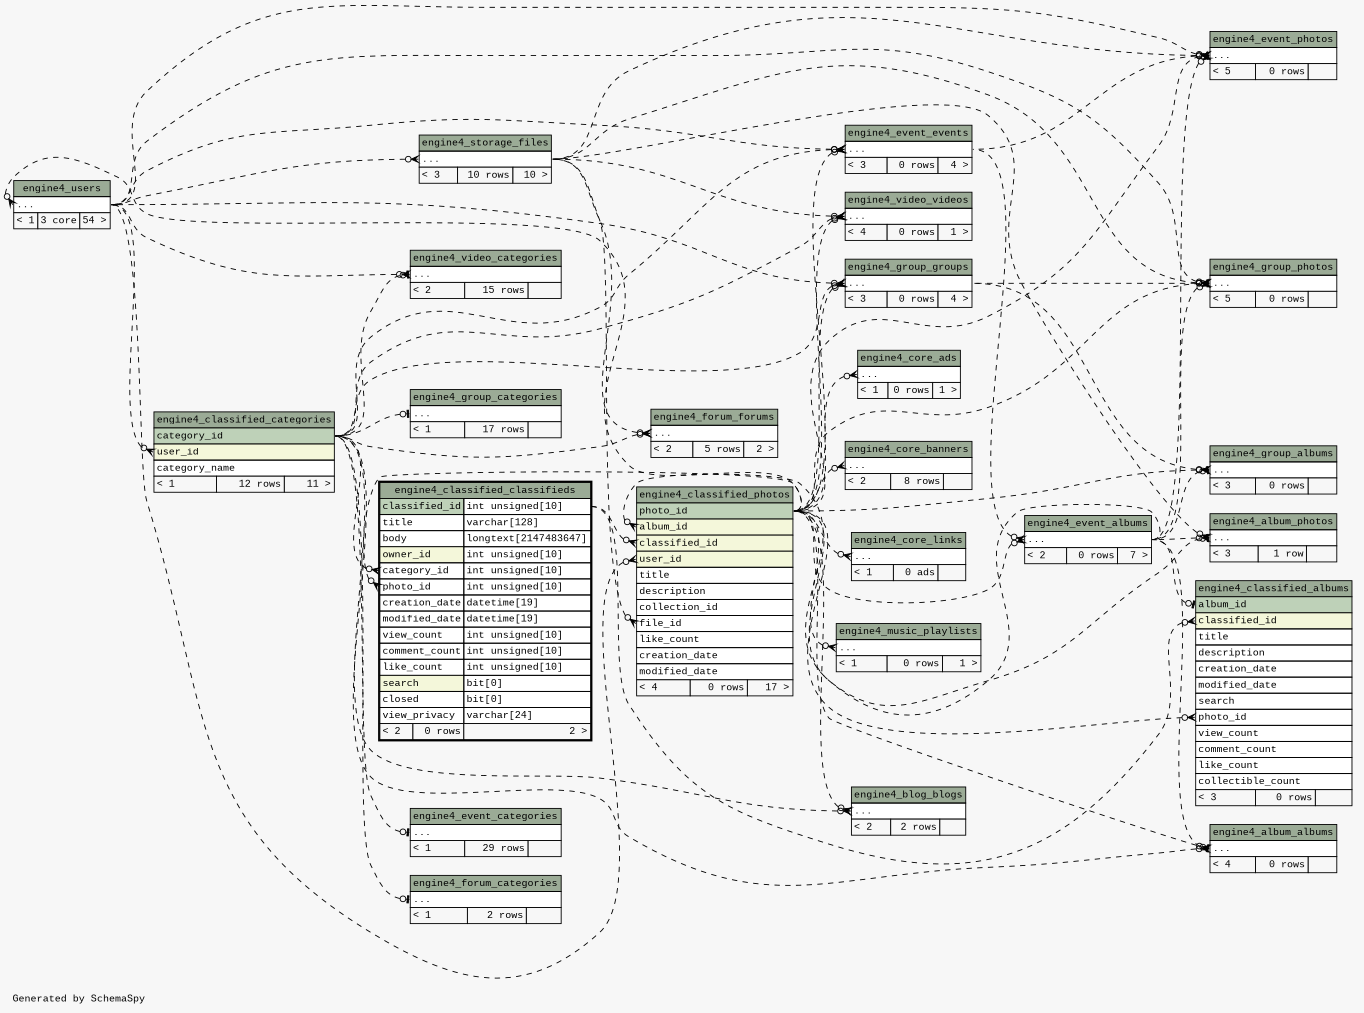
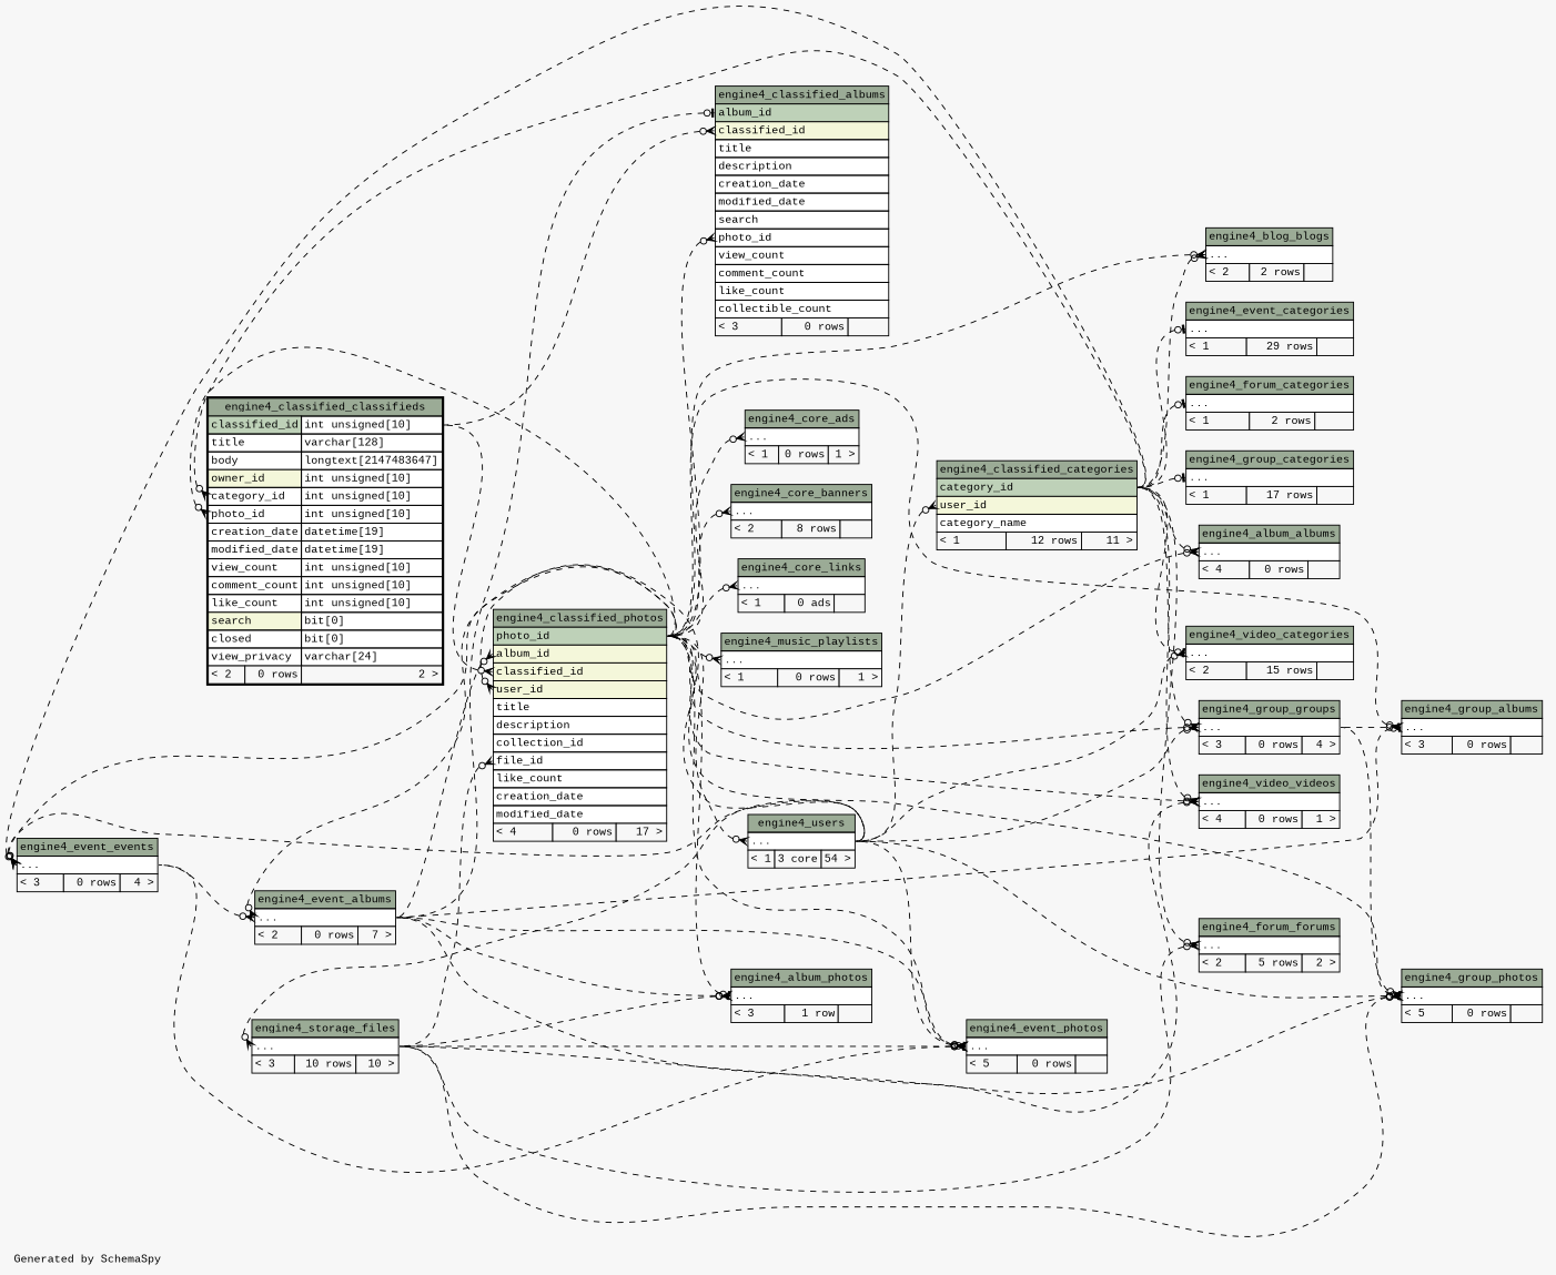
  digraph {
    bgcolor="#f7f7f7"
    fontname="Liberation Mono"
    fontsize=11
    label="\nGenerated by SchemaSpy"
    labeljust=l
    nodesep=0.18
    rankdir=RL
    ranksep=0.46
    node [fontname="Liberation Mono" fontsize=11 shape=plaintext]
    edge [arrowhead=none arrowsize=0.8 arrowtail=crowodot dir=back fontname="Liberation Mono" headport="elipses:e" style=dashed tailport="elipses:w"]
    n1 [label=<     <TABLE BORDER="0" CELLBORDER="1" CELLSPACING="0" BGCOLOR="#ffffff">       <TR><TD COLSPAN="3" BGCOLOR="#9bab96" ALIGN="CENTER">engine4_album_albums</TD></TR>       <TR><TD PORT="elipses" COLSPAN="3" ALIGN="LEFT">...</TD></TR>       <TR><TD ALIGN="LEFT" BGCOLOR="#f7f7f7">&lt; 4</TD><TD ALIGN="RIGHT" BGCOLOR="#f7f7f7">0 rows</TD><TD ALIGN="RIGHT" BGCOLOR="#f7f7f7">  </TD></TR>     </TABLE>>]
    n2 [label=<     <TABLE BORDER="0" CELLBORDER="1" CELLSPACING="0" BGCOLOR="#ffffff">       <TR><TD COLSPAN="3" BGCOLOR="#9bab96" ALIGN="CENTER">engine4_event_albums</TD></TR>       <TR><TD PORT="elipses" COLSPAN="3" ALIGN="LEFT">...</TD></TR>       <TR><TD ALIGN="LEFT" BGCOLOR="#f7f7f7">&lt; 2</TD><TD ALIGN="RIGHT" BGCOLOR="#f7f7f7">0 rows</TD><TD ALIGN="RIGHT" BGCOLOR="#f7f7f7">7 &gt;</TD></TR>     </TABLE>>]
    n3 [label=<     <TABLE BORDER="0" CELLBORDER="1" CELLSPACING="0" BGCOLOR="#ffffff">       <TR><TD COLSPAN="3" BGCOLOR="#9bab96" ALIGN="CENTER">engine4_classified_categories</TD></TR>       <TR><TD PORT="category_id" COLSPAN="3" BGCOLOR="#bed1b8" ALIGN="LEFT">category_id</TD></TR>       <TR><TD PORT="user_id" COLSPAN="3" BGCOLOR="#f4f7da" ALIGN="LEFT">user_id</TD></TR>       <TR><TD PORT="category_name" COLSPAN="3" ALIGN="LEFT">category_name</TD></TR>       <TR><TD ALIGN="LEFT" BGCOLOR="#f7f7f7">&lt; 1</TD><TD ALIGN="RIGHT" BGCOLOR="#f7f7f7">12 rows</TD><TD ALIGN="RIGHT" BGCOLOR="#f7f7f7">11 &gt;</TD></TR>     </TABLE>>]
    n4 [label=<     <TABLE BORDER="0" CELLBORDER="1" CELLSPACING="0" BGCOLOR="#ffffff">       <TR><TD COLSPAN="3" BGCOLOR="#9bab96" ALIGN="CENTER">engine4_classified_photos</TD></TR>       <TR><TD PORT="photo_id" COLSPAN="3" BGCOLOR="#bed1b8" ALIGN="LEFT">photo_id</TD></TR>       <TR><TD PORT="album_id" COLSPAN="3" BGCOLOR="#f4f7da" ALIGN="LEFT">album_id</TD></TR>       <TR><TD PORT="classified_id" COLSPAN="3" BGCOLOR="#f4f7da" ALIGN="LEFT">classified_id</TD></TR>       <TR><TD PORT="user_id" COLSPAN="3" BGCOLOR="#f4f7da" ALIGN="LEFT">user_id</TD></TR>       <TR><TD PORT="title" COLSPAN="3" ALIGN="LEFT">title</TD></TR>       <TR><TD PORT="description" COLSPAN="3" ALIGN="LEFT">description</TD></TR>       <TR><TD PORT="collection_id" COLSPAN="3" ALIGN="LEFT">collection_id</TD></TR>       <TR><TD PORT="file_id" COLSPAN="3" ALIGN="LEFT">file_id</TD></TR>       <TR><TD PORT="like_count" COLSPAN="3" ALIGN="LEFT">like_count</TD></TR>       <TR><TD PORT="creation_date" COLSPAN="3" ALIGN="LEFT">creation_date</TD></TR>       <TR><TD PORT="modified_date" COLSPAN="3" ALIGN="LEFT">modified_date</TD></TR>       <TR><TD ALIGN="LEFT" BGCOLOR="#f7f7f7">&lt; 4</TD><TD ALIGN="RIGHT" BGCOLOR="#f7f7f7">0 rows</TD><TD ALIGN="RIGHT" BGCOLOR="#f7f7f7">17 &gt;</TD></TR>     </TABLE>>]
    n5 [label=<     <TABLE BORDER="0" CELLBORDER="1" CELLSPACING="0" BGCOLOR="#ffffff">       <TR><TD COLSPAN="3" BGCOLOR="#9bab96" ALIGN="CENTER">engine4_event_events</TD></TR>       <TR><TD PORT="elipses" COLSPAN="3" ALIGN="LEFT">...</TD></TR>       <TR><TD ALIGN="LEFT" BGCOLOR="#f7f7f7">&lt; 3</TD><TD ALIGN="RIGHT" BGCOLOR="#f7f7f7">0 rows</TD><TD ALIGN="RIGHT" BGCOLOR="#f7f7f7">4 &gt;</TD></TR>     </TABLE>>]
    n6 [label=<     <TABLE BORDER="0" CELLBORDER="1" CELLSPACING="0" BGCOLOR="#ffffff">       <TR><TD COLSPAN="3" BGCOLOR="#9bab96" ALIGN="CENTER">engine4_users</TD></TR>       <TR><TD PORT="elipses" COLSPAN="3" ALIGN="LEFT">...</TD></TR>       <TR><TD ALIGN="LEFT" BGCOLOR="#f7f7f7">&lt; 1</TD><TD ALIGN="RIGHT" BGCOLOR="#f7f7f7">3 core</TD><TD ALIGN="RIGHT" BGCOLOR="#f7f7f7">54 &gt;</TD></TR>     </TABLE>>]
    n7 [label=<     <TABLE BORDER="0" CELLBORDER="1" CELLSPACING="0" BGCOLOR="#ffffff">       <TR><TD COLSPAN="3" BGCOLOR="#9bab96" ALIGN="CENTER">engine4_storage_files</TD></TR>       <TR><TD PORT="elipses" COLSPAN="3" ALIGN="LEFT">...</TD></TR>       <TR><TD ALIGN="LEFT" BGCOLOR="#f7f7f7">&lt; 3</TD><TD ALIGN="RIGHT" BGCOLOR="#f7f7f7">10 rows</TD><TD ALIGN="RIGHT" BGCOLOR="#f7f7f7">10 &gt;</TD></TR>     </TABLE>>]
    n8 [label=<     <TABLE BORDER="2" CELLBORDER="1" CELLSPACING="0" BGCOLOR="#ffffff">       <TR><TD COLSPAN="3" BGCOLOR="#9bab96" ALIGN="CENTER">engine4_classified_classifieds</TD></TR>       <TR><TD PORT="classified_id" COLSPAN="2" BGCOLOR="#bed1b8" ALIGN="LEFT">classified_id</TD><TD PORT="classified_id.type" ALIGN="LEFT">int unsigned[10]</TD></TR>       <TR><TD PORT="title" COLSPAN="2" ALIGN="LEFT">title</TD><TD PORT="title.type" ALIGN="LEFT">varchar[128]</TD></TR>       <TR><TD PORT="body" COLSPAN="2" ALIGN="LEFT">body</TD><TD PORT="body.type" ALIGN="LEFT">longtext[2147483647]</TD></TR>       <TR><TD PORT="owner_id" COLSPAN="2" BGCOLOR="#f4f7da" ALIGN="LEFT">owner_id</TD><TD PORT="owner_id.type" ALIGN="LEFT">int unsigned[10]</TD></TR>       <TR><TD PORT="category_id" COLSPAN="2" ALIGN="LEFT">category_id</TD><TD PORT="category_id.type" ALIGN="LEFT">int unsigned[10]</TD></TR>       <TR><TD PORT="photo_id" COLSPAN="2" ALIGN="LEFT">photo_id</TD><TD PORT="photo_id.type" ALIGN="LEFT">int unsigned[10]</TD></TR>       <TR><TD PORT="creation_date" COLSPAN="2" ALIGN="LEFT">creation_date</TD><TD PORT="creation_date.type" ALIGN="LEFT">datetime[19]</TD></TR>       <TR><TD PORT="modified_date" COLSPAN="2" ALIGN="LEFT">modified_date</TD><TD PORT="modified_date.type" ALIGN="LEFT">datetime[19]</TD></TR>       <TR><TD PORT="view_count" COLSPAN="2" ALIGN="LEFT">view_count</TD><TD PORT="view_count.type" ALIGN="LEFT">int unsigned[10]</TD></TR>       <TR><TD PORT="comment_count" COLSPAN="2" ALIGN="LEFT">comment_count</TD><TD PORT="comment_count.type" ALIGN="LEFT">int unsigned[10]</TD></TR>       <TR><TD PORT="like_count" COLSPAN="2" ALIGN="LEFT">like_count</TD><TD PORT="like_count.type" ALIGN="LEFT">int unsigned[10]</TD></TR>       <TR><TD PORT="search" COLSPAN="2" BGCOLOR="#f4f7da" ALIGN="LEFT">search</TD><TD PORT="search.type" ALIGN="LEFT">bit[0]</TD></TR>       <TR><TD PORT="closed" COLSPAN="2" ALIGN="LEFT">closed</TD><TD PORT="closed.type" ALIGN="LEFT">bit[0]</TD></TR>       <TR><TD PORT="view_privacy" COLSPAN="2" ALIGN="LEFT">view_privacy</TD><TD PORT="view_privacy.type" ALIGN="LEFT">varchar[24]</TD></TR>       <TR><TD ALIGN="LEFT" BGCOLOR="#f7f7f7">&lt; 2</TD><TD ALIGN="RIGHT" BGCOLOR="#f7f7f7">0 rows</TD><TD ALIGN="RIGHT" BGCOLOR="#f7f7f7">2 &gt;</TD></TR>     </TABLE>>]
    n9 [label=<     <TABLE BORDER="0" CELLBORDER="1" CELLSPACING="0" BGCOLOR="#ffffff">       <TR><TD COLSPAN="3" BGCOLOR="#9bab96" ALIGN="CENTER">engine4_album_photos</TD></TR>       <TR><TD PORT="elipses" COLSPAN="3" ALIGN="LEFT">...</TD></TR>       <TR><TD ALIGN="LEFT" BGCOLOR="#f7f7f7">&lt; 3</TD><TD ALIGN="RIGHT" BGCOLOR="#f7f7f7">1 row</TD><TD ALIGN="RIGHT" BGCOLOR="#f7f7f7">  </TD></TR>     </TABLE>>]
    n10 [label=<     <TABLE BORDER="0" CELLBORDER="1" CELLSPACING="0" BGCOLOR="#ffffff">       <TR><TD COLSPAN="3" BGCOLOR="#9bab96" ALIGN="CENTER">engine4_blog_blogs</TD></TR>       <TR><TD PORT="elipses" COLSPAN="3" ALIGN="LEFT">...</TD></TR>       <TR><TD ALIGN="LEFT" BGCOLOR="#f7f7f7">&lt; 2</TD><TD ALIGN="RIGHT" BGCOLOR="#f7f7f7">2 rows</TD><TD ALIGN="RIGHT" BGCOLOR="#f7f7f7">  </TD></TR>     </TABLE>>]
    n11 [label=<     <TABLE BORDER="0" CELLBORDER="1" CELLSPACING="0" BGCOLOR="#ffffff">       <TR><TD COLSPAN="3" BGCOLOR="#9bab96" ALIGN="CENTER">engine4_classified_albums</TD></TR>       <TR><TD PORT="album_id" COLSPAN="3" BGCOLOR="#bed1b8" ALIGN="LEFT">album_id</TD></TR>       <TR><TD PORT="classified_id" COLSPAN="3" BGCOLOR="#f4f7da" ALIGN="LEFT">classified_id</TD></TR>       <TR><TD PORT="title" COLSPAN="3" ALIGN="LEFT">title</TD></TR>       <TR><TD PORT="description" COLSPAN="3" ALIGN="LEFT">description</TD></TR>       <TR><TD PORT="creation_date" COLSPAN="3" ALIGN="LEFT">creation_date</TD></TR>       <TR><TD PORT="modified_date" COLSPAN="3" ALIGN="LEFT">modified_date</TD></TR>       <TR><TD PORT="search" COLSPAN="3" ALIGN="LEFT">search</TD></TR>       <TR><TD PORT="photo_id" COLSPAN="3" ALIGN="LEFT">photo_id</TD></TR>       <TR><TD PORT="view_count" COLSPAN="3" ALIGN="LEFT">view_count</TD></TR>       <TR><TD PORT="comment_count" COLSPAN="3" ALIGN="LEFT">comment_count</TD></TR>       <TR><TD PORT="like_count" COLSPAN="3" ALIGN="LEFT">like_count</TD></TR>       <TR><TD PORT="collectible_count" COLSPAN="3" ALIGN="LEFT">collectible_count</TD></TR>       <TR><TD ALIGN="LEFT" BGCOLOR="#f7f7f7">&lt; 3</TD><TD ALIGN="RIGHT" BGCOLOR="#f7f7f7">0 rows</TD><TD ALIGN="RIGHT" BGCOLOR="#f7f7f7">  </TD></TR>     </TABLE>>]
    n12 [label=<     <TABLE BORDER="0" CELLBORDER="1" CELLSPACING="0" BGCOLOR="#ffffff">       <TR><TD COLSPAN="3" BGCOLOR="#9bab96" ALIGN="CENTER">engine4_core_ads</TD></TR>       <TR><TD PORT="elipses" COLSPAN="3" ALIGN="LEFT">...</TD></TR>       <TR><TD ALIGN="LEFT" BGCOLOR="#f7f7f7">&lt; 1</TD><TD ALIGN="RIGHT" BGCOLOR="#f7f7f7">0 rows</TD><TD ALIGN="RIGHT" BGCOLOR="#f7f7f7">1 &gt;</TD></TR>     </TABLE>>]
    n13 [label=<     <TABLE BORDER="0" CELLBORDER="1" CELLSPACING="0" BGCOLOR="#ffffff">       <TR><TD COLSPAN="3" BGCOLOR="#9bab96" ALIGN="CENTER">engine4_core_banners</TD></TR>       <TR><TD PORT="elipses" COLSPAN="3" ALIGN="LEFT">...</TD></TR>       <TR><TD ALIGN="LEFT" BGCOLOR="#f7f7f7">&lt; 2</TD><TD ALIGN="RIGHT" BGCOLOR="#f7f7f7">8 rows</TD><TD ALIGN="RIGHT" BGCOLOR="#f7f7f7">  </TD></TR>     </TABLE>>]
    n14 [label=<     <TABLE BORDER="0" CELLBORDER="1" CELLSPACING="0" BGCOLOR="#ffffff">       <TR><TD COLSPAN="3" BGCOLOR="#9bab96" ALIGN="CENTER">engine4_core_links</TD></TR>       <TR><TD PORT="elipses" COLSPAN="3" ALIGN="LEFT">...</TD></TR>       <TR><TD ALIGN="LEFT" BGCOLOR="#f7f7f7">&lt; 1</TD><TD ALIGN="RIGHT" BGCOLOR="#f7f7f7">0 ads</TD><TD ALIGN="RIGHT" BGCOLOR="#f7f7f7">  </TD></TR>     </TABLE>>]
    n15 [label=<     <TABLE BORDER="0" CELLBORDER="1" CELLSPACING="0" BGCOLOR="#ffffff">       <TR><TD COLSPAN="3" BGCOLOR="#9bab96" ALIGN="CENTER">engine4_event_categories</TD></TR>       <TR><TD PORT="elipses" COLSPAN="3" ALIGN="LEFT">...</TD></TR>       <TR><TD ALIGN="LEFT" BGCOLOR="#f7f7f7">&lt; 1</TD><TD ALIGN="RIGHT" BGCOLOR="#f7f7f7">29 rows</TD><TD ALIGN="RIGHT" BGCOLOR="#f7f7f7">  </TD></TR>     </TABLE>>]
    n16 [label=<     <TABLE BORDER="0" CELLBORDER="1" CELLSPACING="0" BGCOLOR="#ffffff">       <TR><TD COLSPAN="3" BGCOLOR="#9bab96" ALIGN="CENTER">engine4_event_photos</TD></TR>       <TR><TD PORT="elipses" COLSPAN="3" ALIGN="LEFT">...</TD></TR>       <TR><TD ALIGN="LEFT" BGCOLOR="#f7f7f7">&lt; 5</TD><TD ALIGN="RIGHT" BGCOLOR="#f7f7f7">0 rows</TD><TD ALIGN="RIGHT" BGCOLOR="#f7f7f7">  </TD></TR>     </TABLE>>]
    n17 [label=<     <TABLE BORDER="0" CELLBORDER="1" CELLSPACING="0" BGCOLOR="#ffffff">       <TR><TD COLSPAN="3" BGCOLOR="#9bab96" ALIGN="CENTER">engine4_forum_categories</TD></TR>       <TR><TD PORT="elipses" COLSPAN="3" ALIGN="LEFT">...</TD></TR>       <TR><TD ALIGN="LEFT" BGCOLOR="#f7f7f7">&lt; 1</TD><TD ALIGN="RIGHT" BGCOLOR="#f7f7f7">2 rows</TD><TD ALIGN="RIGHT" BGCOLOR="#f7f7f7">  </TD></TR>     </TABLE>>]
    n18 [label=<     <TABLE BORDER="0" CELLBORDER="1" CELLSPACING="0" BGCOLOR="#ffffff">       <TR><TD COLSPAN="3" BGCOLOR="#9bab96" ALIGN="CENTER">engine4_forum_forums</TD></TR>       <TR><TD PORT="elipses" COLSPAN="3" ALIGN="LEFT">...</TD></TR>       <TR><TD ALIGN="LEFT" BGCOLOR="#f7f7f7">&lt; 2</TD><TD ALIGN="RIGHT" BGCOLOR="#f7f7f7">5 rows</TD><TD ALIGN="RIGHT" BGCOLOR="#f7f7f7">2 &gt;</TD></TR>     </TABLE>>]
    n19 [label=<     <TABLE BORDER="0" CELLBORDER="1" CELLSPACING="0" BGCOLOR="#ffffff">       <TR><TD COLSPAN="3" BGCOLOR="#9bab96" ALIGN="CENTER">engine4_group_albums</TD></TR>       <TR><TD PORT="elipses" COLSPAN="3" ALIGN="LEFT">...</TD></TR>       <TR><TD ALIGN="LEFT" BGCOLOR="#f7f7f7">&lt; 3</TD><TD ALIGN="RIGHT" BGCOLOR="#f7f7f7">0 rows</TD><TD ALIGN="RIGHT" BGCOLOR="#f7f7f7">  </TD></TR>     </TABLE>>]
    n20 [label=<     <TABLE BORDER="0" CELLBORDER="1" CELLSPACING="0" BGCOLOR="#ffffff">       <TR><TD COLSPAN="3" BGCOLOR="#9bab96" ALIGN="CENTER">engine4_group_groups</TD></TR>       <TR><TD PORT="elipses" COLSPAN="3" ALIGN="LEFT">...</TD></TR>       <TR><TD ALIGN="LEFT" BGCOLOR="#f7f7f7">&lt; 3</TD><TD ALIGN="RIGHT" BGCOLOR="#f7f7f7">0 rows</TD><TD ALIGN="RIGHT" BGCOLOR="#f7f7f7">4 &gt;</TD></TR>     </TABLE>>]
    n21 [label=<     <TABLE BORDER="0" CELLBORDER="1" CELLSPACING="0" BGCOLOR="#ffffff">       <TR><TD COLSPAN="3" BGCOLOR="#9bab96" ALIGN="CENTER">engine4_group_categories</TD></TR>       <TR><TD PORT="elipses" COLSPAN="3" ALIGN="LEFT">...</TD></TR>       <TR><TD ALIGN="LEFT" BGCOLOR="#f7f7f7">&lt; 1</TD><TD ALIGN="RIGHT" BGCOLOR="#f7f7f7">17 rows</TD><TD ALIGN="RIGHT" BGCOLOR="#f7f7f7">  </TD></TR>     </TABLE>>]
    n22 [label=<     <TABLE BORDER="0" CELLBORDER="1" CELLSPACING="0" BGCOLOR="#ffffff">       <TR><TD COLSPAN="3" BGCOLOR="#9bab96" ALIGN="CENTER">engine4_group_photos</TD></TR>       <TR><TD PORT="elipses" COLSPAN="3" ALIGN="LEFT">...</TD></TR>       <TR><TD ALIGN="LEFT" BGCOLOR="#f7f7f7">&lt; 5</TD><TD ALIGN="RIGHT" BGCOLOR="#f7f7f7">0 rows</TD><TD ALIGN="RIGHT" BGCOLOR="#f7f7f7">  </TD></TR>     </TABLE>>]
    n23 [label=<     <TABLE BORDER="0" CELLBORDER="1" CELLSPACING="0" BGCOLOR="#ffffff">       <TR><TD COLSPAN="3" BGCOLOR="#9bab96" ALIGN="CENTER">engine4_music_playlists</TD></TR>       <TR><TD PORT="elipses" COLSPAN="3" ALIGN="LEFT">...</TD></TR>       <TR><TD ALIGN="LEFT" BGCOLOR="#f7f7f7">&lt; 1</TD><TD ALIGN="RIGHT" BGCOLOR="#f7f7f7">0 rows</TD><TD ALIGN="RIGHT" BGCOLOR="#f7f7f7">1 &gt;</TD></TR>     </TABLE>>]
    n24 [label=<     <TABLE BORDER="0" CELLBORDER="1" CELLSPACING="0" BGCOLOR="#ffffff">       <TR><TD COLSPAN="3" BGCOLOR="#9bab96" ALIGN="CENTER">engine4_video_categories</TD></TR>       <TR><TD PORT="elipses" COLSPAN="3" ALIGN="LEFT">...</TD></TR>       <TR><TD ALIGN="LEFT" BGCOLOR="#f7f7f7">&lt; 2</TD><TD ALIGN="RIGHT" BGCOLOR="#f7f7f7">15 rows</TD><TD ALIGN="RIGHT" BGCOLOR="#f7f7f7">  </TD></TR>     </TABLE>>]
    n25 [label=<     <TABLE BORDER="0" CELLBORDER="1" CELLSPACING="0" BGCOLOR="#ffffff">       <TR><TD COLSPAN="3" BGCOLOR="#9bab96" ALIGN="CENTER">engine4_video_videos</TD></TR>       <TR><TD PORT="elipses" COLSPAN="3" ALIGN="LEFT">...</TD></TR>       <TR><TD ALIGN="LEFT" BGCOLOR="#f7f7f7">&lt; 4</TD><TD ALIGN="RIGHT" BGCOLOR="#f7f7f7">0 rows</TD><TD ALIGN="RIGHT" BGCOLOR="#f7f7f7">1 &gt;</TD></TR>     </TABLE>>]
-   n1 -> n2 [arrowtail=teeodot]
    n1 -> n3 [headport="category_id:e"]
    n1 -> n4 [headport="photo_id:e"]
    n2 -> n4 [headport="photo_id:e"]
    n2 -> n5
    n3 -> n6 [tailport="user_id:w"]
    n4 -> n2 [tailport="album_id:w"]
    n4 -> n6 [tailport="user_id:w"]
    n4 -> n7 [tailport="file_id:w"]
    n4 -> n8 [headport="classified_id.type:e" tailport="classified_id:w"]
    n5 -> n3 [headport="category_id:e"]
    n5 -> n4 [headport="photo_id:e"]
    n5 -> n6
    n6 -> n4 [headport="photo_id:e"]
    n7 -> n6
    n8 -> n3 [headport="category_id:e" tailport="category_id:w"]
    n8 -> n4 [headport="photo_id:e" tailport="photo_id:w"]
    n9 -> n2
    n9 -> n4 [arrowtail=teeodot headport="photo_id:e"]
    n9 -> n7
    n10 -> n3 [headport="category_id:e"]
    n10 -> n4 [headport="photo_id:e"]
    n11 -> n2 [arrowtail=teeodot tailport="album_id:w"]
    n11 -> n4 [headport="photo_id:e" tailport="photo_id:w"]
    n11 -> n8 [headport="classified_id.type:e" tailport="classified_id:w"]
    n12 -> n4 [headport="photo_id:e"]
    n13 -> n4 [headport="photo_id:e"]
    n14 -> n4 [headport="photo_id:e"]
    n15 -> n3 [arrowtail=teeodot headport="category_id:e"]
    n16 -> n2
    n16 -> n4 [arrowtail=teeodot headport="photo_id:e"]
    n16 -> n5
    n16 -> n6
    n16 -> n7
    n17 -> n3 [arrowtail=teeodot headport="category_id:e"]
    n18 -> n3 [headport="category_id:e"]
    n18 -> n7
    n19 -> n2 [arrowtail=teeodot]
    n19 -> n4 [headport="photo_id:e"]
    n19 -> n20
    n20 -> n3 [headport="category_id:e"]
    n20 -> n4 [headport="photo_id:e"]
    n20 -> n6
    n21 -> n3 [arrowtail=teeodot headport="category_id:e"]
    n22 -> n2
    n22 -> n4 [arrowtail=teeodot headport="photo_id:e"]
    n22 -> n6
    n22 -> n7
    n22 -> n20
    n23 -> n4 [headport="photo_id:e"]
    n24 -> n3 [arrowtail=teeodot headport="category_id:e"]
    n24 -> n6
    n25 -> n3 [headport="category_id:e"]
    n25 -> n4 [headport="photo_id:e"]
    n25 -> n7
  }
